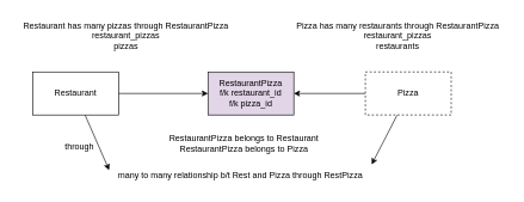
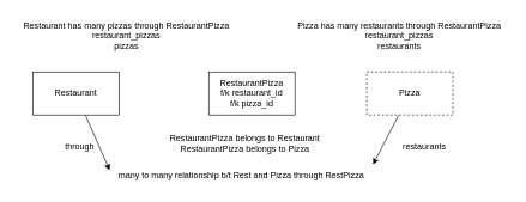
  <mxCell id="0" />
  <mxCell id="1" parent="0" />
- <mxCell id="2" value="" style="edgeStyle=none;html=1;" edge="1" parent="1" source="4" target="5"><mxGeometry relative="1" as="geometry" /></mxCell>
  <mxCell id="3" style="edgeStyle=none;html=1;entryX=0.005;entryY=0.233;entryDx=0;entryDy=0;entryPerimeter=0;" edge="1" parent="1" source="4" target="12"><mxGeometry relative="1" as="geometry" /></mxCell>
  <mxCell id="4" value="Restaurant" style="whiteSpace=wrap;html=1;" vertex="1" parent="1"><mxGeometry x="45" y="100" width="120" height="60" as="geometry" /></mxCell>
- <mxCell id="5" value="RestaurantPizza&lt;br&gt;f/k restaurant_id&lt;br&gt;f/k pizza_id" style="whiteSpace=wrap;html=1;fillColor=#e1d5e7;" vertex="1" parent="1"><mxGeometry x="290" y="100" width="120" height="60" as="geometry" /></mxCell>
- <mxCell id="6" value="" style="edgeStyle=none;html=1;" edge="1" parent="1" source="8" target="5"><mxGeometry relative="1" as="geometry" /></mxCell>
+ <mxCell id="5" value="RestaurantPizza&lt;br&gt;f/k restaurant_id&lt;br&gt;f/k pizza_id" style="whiteSpace=wrap;html=1;" vertex="1" parent="1"><mxGeometry x="290" y="100" width="120" height="60" as="geometry" /></mxCell>
  <mxCell id="7" style="edgeStyle=none;html=1;entryX=0.997;entryY=-0.033;entryDx=0;entryDy=0;entryPerimeter=0;" edge="1" parent="1" source="8" target="12"><mxGeometry relative="1" as="geometry" /></mxCell>
  <mxCell id="8" value="Pizza" style="whiteSpace=wrap;html=1;dashed=1;" vertex="1" parent="1"><mxGeometry x="510" y="100" width="120" height="60" as="geometry" /></mxCell>
  <mxCell id="9" value="RestaurantPizza belongs to Restaurant&lt;br&gt;RestaurantPizza belongs to Pizza" style="text;html=1;align=center;verticalAlign=middle;resizable=0;points=[];autosize=1;strokeColor=none;fillColor=none;" vertex="1" parent="1"><mxGeometry x="225" y="180" width="230" height="40" as="geometry" /></mxCell>
  <mxCell id="10" value="Pizza has many restaurants through RestaurantPizza&lt;br&gt;restaurant_pizzas&lt;br&gt;restaurants&lt;br&gt;" style="text;html=1;align=center;verticalAlign=middle;resizable=0;points=[];autosize=1;strokeColor=none;fillColor=none;" vertex="1" parent="1"><mxGeometry x="400" y="20" width="310" height="60" as="geometry" /></mxCell>
  <mxCell id="11" value="Restaurant has many pizzas through RestaurantPizza&lt;br&gt;restaurant_pizzas&lt;br&gt;pizzas&lt;br&gt;" style="text;html=1;align=center;verticalAlign=middle;resizable=0;points=[];autosize=1;strokeColor=none;fillColor=none;rotation=0;" vertex="1" parent="1"><mxGeometry x="20" y="20" width="310" height="60" as="geometry" /></mxCell>
  <mxCell id="12" value="many to many relationship b/t Rest and Pizza through RestPizza&lt;br&gt;" style="text;html=1;align=center;verticalAlign=middle;resizable=0;points=[];autosize=1;strokeColor=none;fillColor=none;rotation=0;" vertex="1" parent="1"><mxGeometry x="150" y="230" width="370" height="30" as="geometry" /></mxCell>
+ <mxCell id="13" value="restaurants" style="text;html=1;align=center;verticalAlign=middle;resizable=0;points=[];autosize=1;strokeColor=none;fillColor=none;" vertex="1" parent="1"><mxGeometry x="550" y="190" width="80" height="30" as="geometry" /></mxCell>
  <mxCell id="14" value="through" style="text;html=1;align=center;verticalAlign=middle;resizable=0;points=[];autosize=1;strokeColor=none;fillColor=none;" vertex="1" parent="1"><mxGeometry x="80" y="190" width="60" height="30" as="geometry" /></mxCell>
